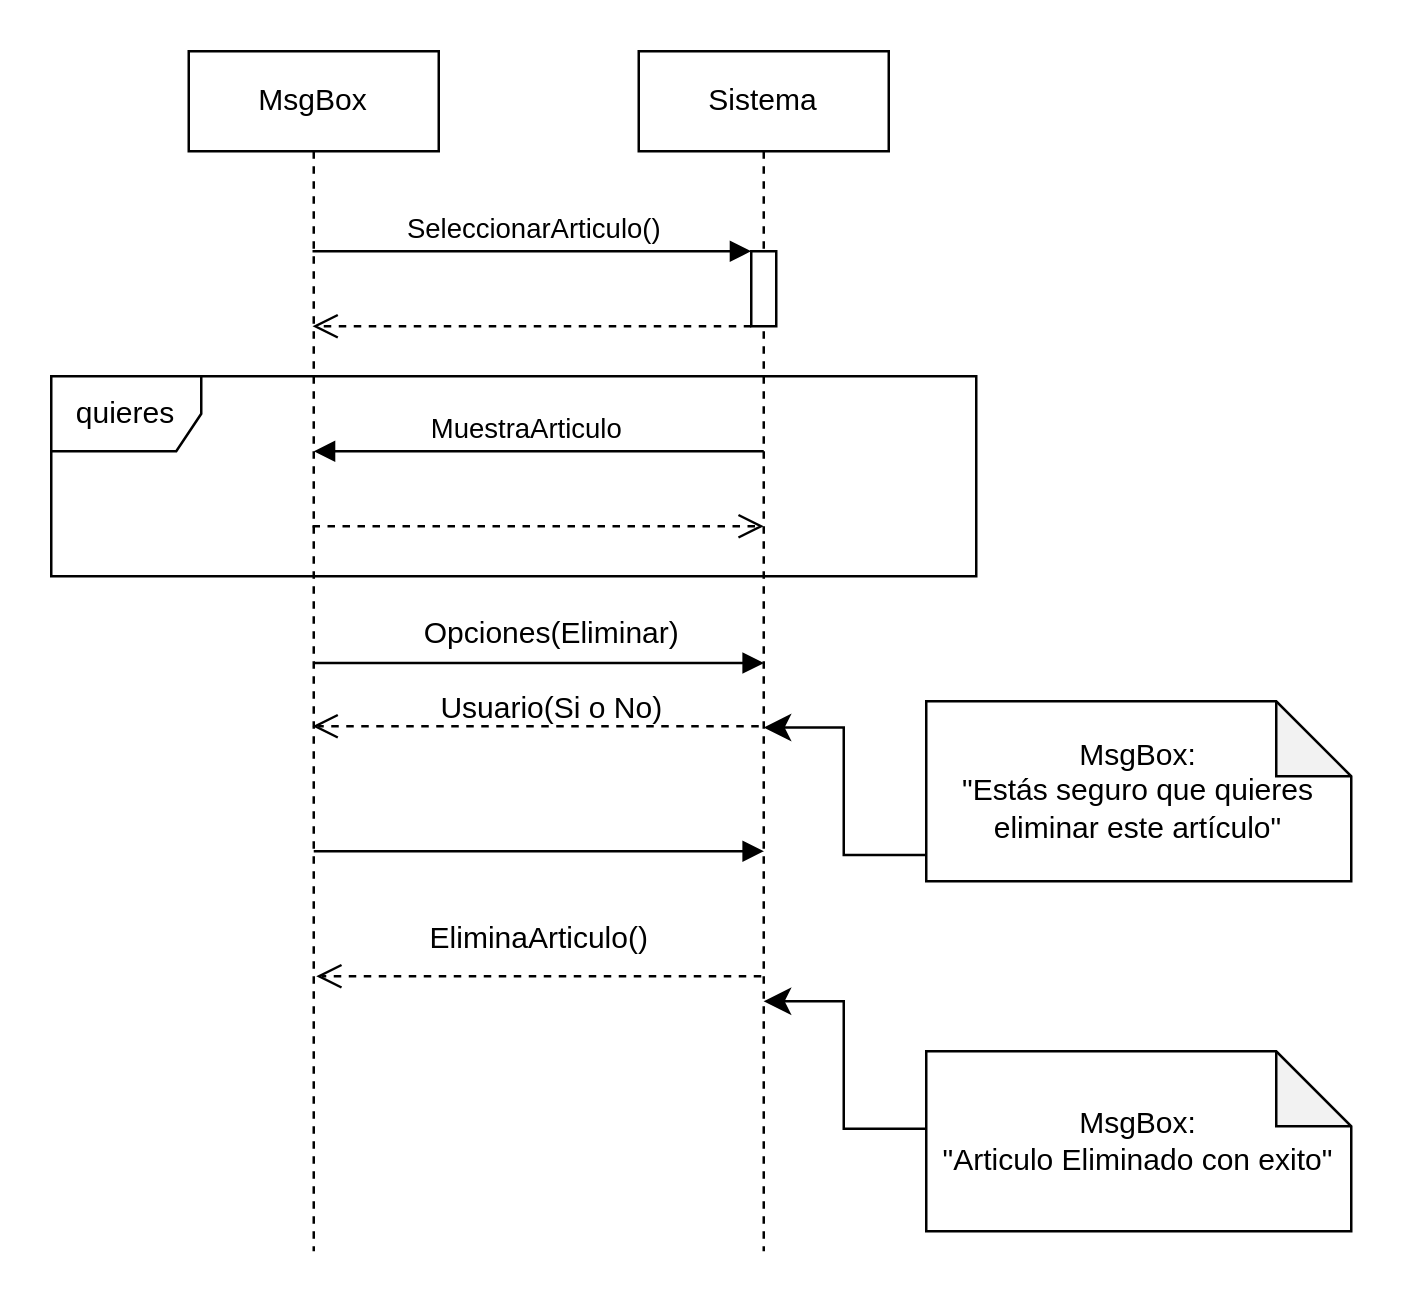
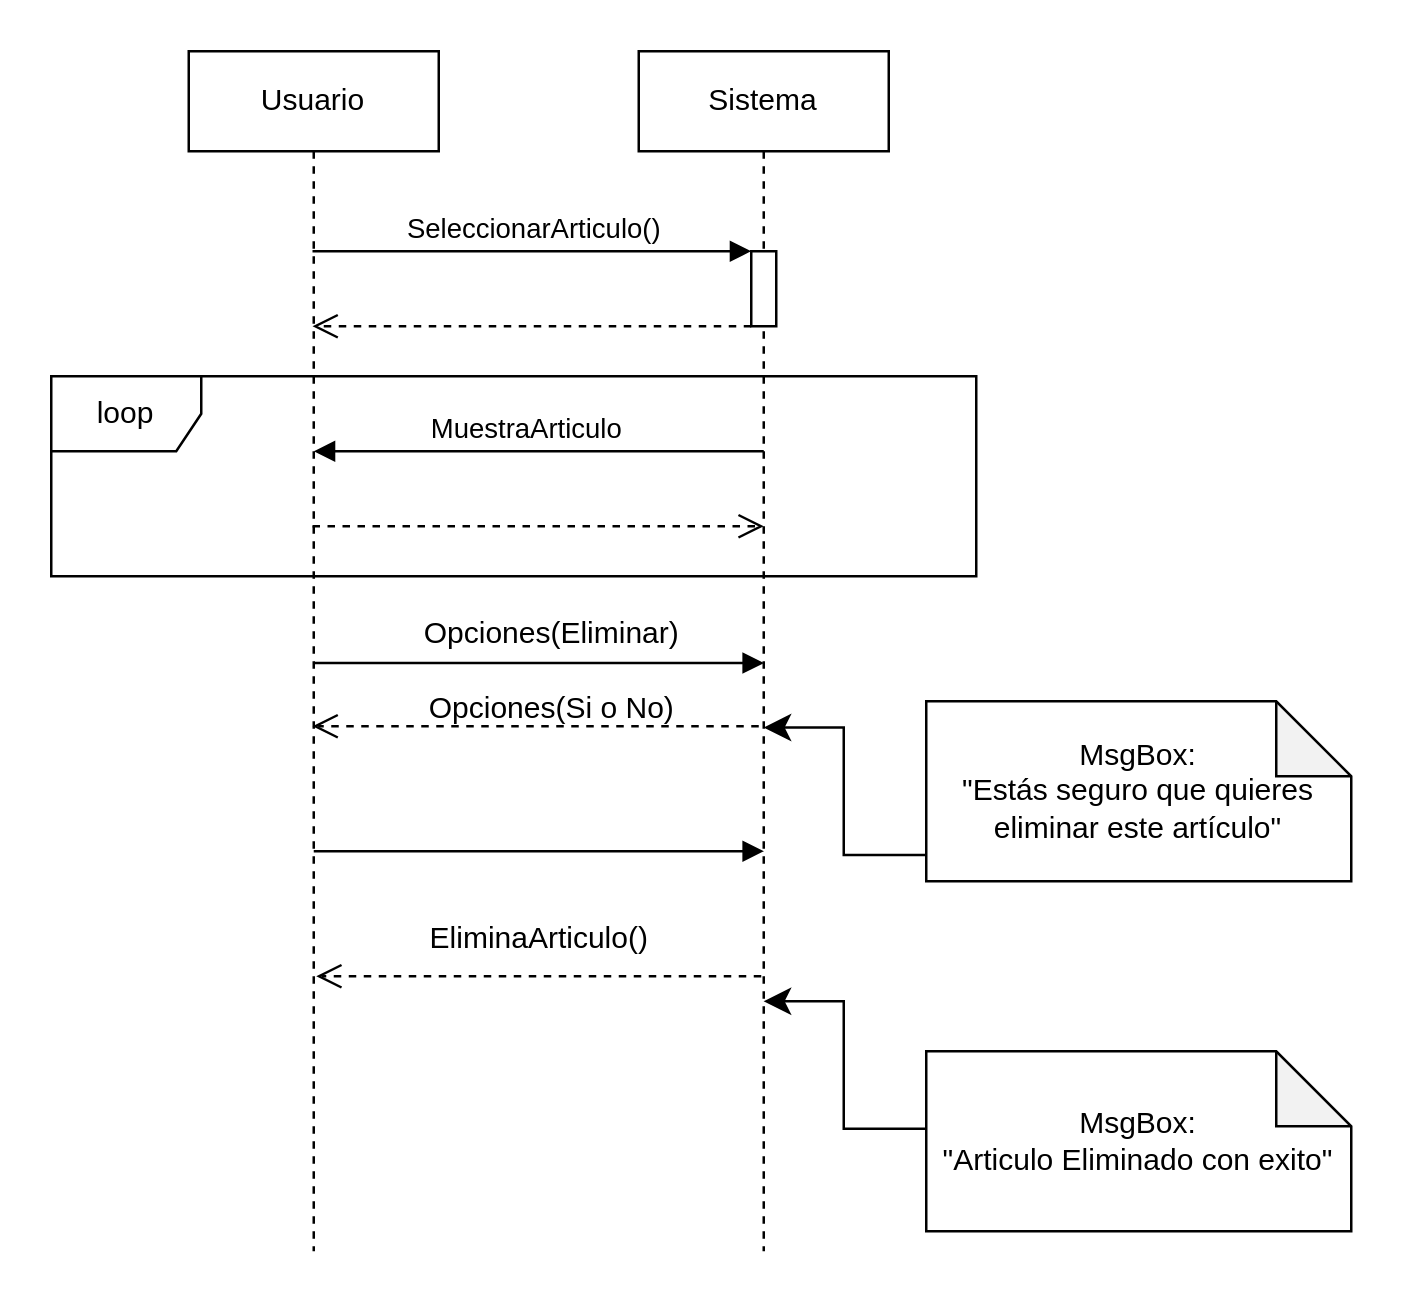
  <mxCell id="0" />
  <mxCell id="1" parent="0" />
- <mxCell id="2" value="MsgBox" style="shape=umlLifeline;perimeter=lifelinePerimeter;whiteSpace=wrap;html=1;container=0;dropTarget=0;collapsible=0;recursiveResize=0;outlineConnect=0;portConstraint=eastwest;newEdgeStyle={&quot;edgeStyle&quot;:&quot;elbowEdgeStyle&quot;,&quot;elbow&quot;:&quot;vertical&quot;,&quot;curved&quot;:0,&quot;rounded&quot;:0};" vertex="1" parent="1"><mxGeometry x="75" y="20" width="100" height="480" as="geometry" /></mxCell>
+ <mxCell id="2" value="Usuario" style="shape=umlLifeline;perimeter=lifelinePerimeter;whiteSpace=wrap;html=1;container=0;dropTarget=0;collapsible=0;recursiveResize=0;outlineConnect=0;portConstraint=eastwest;newEdgeStyle={&quot;edgeStyle&quot;:&quot;elbowEdgeStyle&quot;,&quot;elbow&quot;:&quot;vertical&quot;,&quot;curved&quot;:0,&quot;rounded&quot;:0};" vertex="1" parent="1"><mxGeometry x="75" y="20" width="100" height="480" as="geometry" /></mxCell>
  <mxCell id="3" value="Sistema" style="shape=umlLifeline;perimeter=lifelinePerimeter;whiteSpace=wrap;html=1;container=0;dropTarget=0;collapsible=0;recursiveResize=0;outlineConnect=0;portConstraint=eastwest;newEdgeStyle={&quot;edgeStyle&quot;:&quot;elbowEdgeStyle&quot;,&quot;elbow&quot;:&quot;vertical&quot;,&quot;curved&quot;:0,&quot;rounded&quot;:0};" vertex="1" parent="1"><mxGeometry x="255" y="20" width="100" height="480" as="geometry" /></mxCell>
  <mxCell id="4" value="&lt;span style=&quot;color: rgba(0, 0, 0, 0); font-family: monospace; font-size: 0px; text-align: start;&quot;&gt;%3CmxGraphModel%3E%3Croot%3E%3CmxCell%20id%3D%220%22%2F%3E%3CmxCell%20id%3D%221%22%20parent%3D%220%22%2F%3E%3CmxCell%20id%3D%222%22%20value%3D%22Sistema%22%20style%3D%22shape%3DumlLifeline%3Bperimeter%3DlifelinePerimeter%3BwhiteSpace%3Dwrap%3Bhtml%3D1%3Bcontainer%3D0%3BdropTarget%3D0%3Bcollapsible%3D0%3BrecursiveResize%3D0%3BoutlineConnect%3D0%3BportConstraint%3Deastwest%3BnewEdgeStyle%3D%7B%26quot%3BedgeStyle%26quot%3B%3A%26quot%3BelbowEdgeStyle%26quot%3B%2C%26quot%3Belbow%26quot%3B%3A%26quot%3Bvertical%26quot%3B%2C%26quot%3Bcurved%26quot%3B%3A0%2C%26quot%3Brounded%26quot%3B%3A0%7D%3B%22%20vertex%3D%221%22%20parent%3D%221%22%3E%3CmxGeometry%20x%3D%22465%22%20y%3D%2250%22%20width%3D%22100%22%20height%3D%22490%22%20as%3D%22geometry%22%2F%3E%3C%2FmxCell%3E%3CmxCell%20id%3D%223%22%20value%3D%22%22%20style%3D%22html%3D1%3Bpoints%3D%5B%5D%3Bperimeter%3DorthogonalPerimeter%3BoutlineConnect%3D0%3BtargetShapes%3DumlLifeline%3BportConstraint%3Deastwest%3BnewEdgeStyle%3D%7B%26quot%3BedgeStyle%26quot%3B%3A%26quot%3BelbowEdgeStyle%26quot%3B%2C%26quot%3Belbow%26quot%3B%3A%26quot%3Bvertical%26quot%3B%2C%26quot%3Bcurved%26quot%3B%3A0%2C%26quot%3Brounded%26quot%3B%3A0%7D%3B%22%20vertex%3D%221%22%20parent%3D%222%22%3E%3CmxGeometry%20x%3D%2245%22%20y%3D%2280%22%20width%3D%2210%22%20height%3D%22130%22%20as%3D%22geometry%22%2F%3E%3C%2FmxCell%3E%3C%2Froot%3E%3C%2FmxGraphModel%3E&lt;/span&gt;" style="html=1;points=[];perimeter=orthogonalPerimeter;outlineConnect=0;targetShapes=umlLifeline;portConstraint=eastwest;newEdgeStyle={&quot;edgeStyle&quot;:&quot;elbowEdgeStyle&quot;,&quot;elbow&quot;:&quot;vertical&quot;,&quot;curved&quot;:0,&quot;rounded&quot;:0};" vertex="1" parent="3"><mxGeometry x="45" y="80" width="10" height="30" as="geometry" /></mxCell>
  <mxCell id="5" value="SeleccionarArticulo()" style="html=1;verticalAlign=bottom;endArrow=block;edgeStyle=elbowEdgeStyle;elbow=vertical;curved=0;rounded=0;" edge="1" parent="1" source="2" target="4"><mxGeometry relative="1" as="geometry"><mxPoint x="10" y="100" as="sourcePoint" /><Array as="points"><mxPoint x="215" y="100" /></Array></mxGeometry></mxCell>
  <mxCell id="6" value="" style="html=1;verticalAlign=bottom;endArrow=open;dashed=1;endSize=8;edgeStyle=elbowEdgeStyle;elbow=vertical;curved=0;rounded=0;" edge="1" parent="1" target="2"><mxGeometry relative="1" as="geometry"><mxPoint x="130" y="130" as="targetPoint" /><Array as="points"><mxPoint x="225" y="130" /></Array><mxPoint x="300" y="130" as="sourcePoint" /></mxGeometry></mxCell>
- <mxCell id="7" value="quieres" style="shape=umlFrame;whiteSpace=wrap;html=1;pointerEvents=0;" vertex="1" parent="1"><mxGeometry x="20" y="150" width="370" height="80" as="geometry" /></mxCell>
+ <mxCell id="7" value="loop" style="shape=umlFrame;whiteSpace=wrap;html=1;pointerEvents=0;" vertex="1" parent="1"><mxGeometry x="20" y="150" width="370" height="80" as="geometry" /></mxCell>
  <mxCell id="8" value="MuestraArticulo" style="html=1;verticalAlign=bottom;endArrow=block;edgeStyle=elbowEdgeStyle;elbow=vertical;curved=0;rounded=0;" edge="1" parent="1"><mxGeometry x="0.517" relative="1" as="geometry"><mxPoint x="133" y="180" as="sourcePoint" /><Array as="points"><mxPoint x="305" y="180" /></Array><mxPoint x="125" y="180" as="targetPoint" /><mxPoint as="offset" /></mxGeometry></mxCell>
  <mxCell id="9" value="" style="html=1;verticalAlign=bottom;endArrow=open;dashed=1;endSize=8;edgeStyle=elbowEdgeStyle;elbow=vertical;curved=0;rounded=0;" edge="1" parent="1" source="2"><mxGeometry relative="1" as="geometry"><mxPoint x="305" y="210" as="targetPoint" /><Array as="points"><mxPoint x="220" y="210" /></Array><mxPoint x="295" y="210" as="sourcePoint" /></mxGeometry></mxCell>
  <mxCell id="10" value="" style="html=1;verticalAlign=bottom;endArrow=block;edgeStyle=elbowEdgeStyle;elbow=vertical;curved=0;rounded=0;" edge="1" parent="1"><mxGeometry relative="1" as="geometry"><mxPoint x="124.999" y="264.71" as="sourcePoint" /><Array as="points"><mxPoint x="220.07" y="264.71" /></Array><mxPoint x="305.07" y="264.71" as="targetPoint" /></mxGeometry></mxCell>
  <mxCell id="11" value="Opciones(Eliminar)" style="text;html=1;align=center;verticalAlign=middle;resizable=0;points=[];autosize=1;strokeColor=none;fillColor=none;" vertex="1" parent="1"><mxGeometry x="155" y="238" width="130" height="30" as="geometry" /></mxCell>
  <mxCell id="12" value="" style="html=1;verticalAlign=bottom;endArrow=open;dashed=1;endSize=8;edgeStyle=elbowEdgeStyle;elbow=vertical;curved=0;rounded=0;" edge="1" parent="1" target="2"><mxGeometry relative="1" as="geometry"><mxPoint x="128" y="290" as="targetPoint" /><Array as="points"><mxPoint x="228" y="290" /></Array><mxPoint x="303" y="290" as="sourcePoint" /></mxGeometry></mxCell>
  <mxCell id="13" value="MsgBox:&lt;div&gt;&quot;Estás seguro que quieres eliminar este artículo&quot;&lt;/div&gt;" style="shape=note;whiteSpace=wrap;html=1;backgroundOutline=1;darkOpacity=0.05;" vertex="1" parent="1"><mxGeometry x="370" y="280" width="170" height="72" as="geometry" /></mxCell>
  <mxCell id="14" value="" style="edgeStyle=elbowEdgeStyle;elbow=horizontal;endArrow=classic;html=1;curved=0;rounded=0;endSize=8;startSize=8;exitX=0;exitY=0.5;exitDx=0;exitDy=0;exitPerimeter=0;" edge="1" parent="1"><mxGeometry width="50" height="50" relative="1" as="geometry"><mxPoint x="370" y="341.5" as="sourcePoint" /><mxPoint x="304.929" y="290.5" as="targetPoint" /></mxGeometry></mxCell>
- <mxCell id="15" value="Usuario(Si o No)" style="text;html=1;align=center;verticalAlign=middle;resizable=0;points=[];autosize=1;strokeColor=none;fillColor=none;" vertex="1" parent="1"><mxGeometry x="160" y="268" width="120" height="30" as="geometry" /></mxCell>
+ <mxCell id="15" value="Opciones(Si o No)" style="text;html=1;align=center;verticalAlign=middle;resizable=0;points=[];autosize=1;strokeColor=none;fillColor=none;" vertex="1" parent="1"><mxGeometry x="160" y="268" width="120" height="30" as="geometry" /></mxCell>
  <mxCell id="16" value="" style="html=1;verticalAlign=bottom;endArrow=block;edgeStyle=elbowEdgeStyle;elbow=vertical;curved=0;rounded=0;" edge="1" parent="1"><mxGeometry relative="1" as="geometry"><mxPoint x="124.999" y="340" as="sourcePoint" /><Array as="points"><mxPoint x="220.07" y="340" /></Array><mxPoint x="305.07" y="340" as="targetPoint" /></mxGeometry></mxCell>
  <mxCell id="17" value="" style="html=1;verticalAlign=bottom;endArrow=open;dashed=1;endSize=8;edgeStyle=elbowEdgeStyle;elbow=vertical;curved=0;rounded=0;" edge="1" parent="1"><mxGeometry relative="1" as="geometry"><mxPoint x="126" y="390" as="targetPoint" /><Array as="points"><mxPoint x="229" y="390" /></Array><mxPoint x="304" y="390" as="sourcePoint" /></mxGeometry></mxCell>
  <mxCell id="18" value="EliminaArticulo()" style="text;html=1;align=center;verticalAlign=middle;resizable=0;points=[];autosize=1;strokeColor=none;fillColor=none;" vertex="1" parent="1"><mxGeometry x="160" y="360" width="110" height="30" as="geometry" /></mxCell>
  <mxCell id="19" value="MsgBox:&lt;div&gt;&quot;Articulo Eliminado con exito&quot;&lt;/div&gt;" style="shape=note;whiteSpace=wrap;html=1;backgroundOutline=1;darkOpacity=0.05;" vertex="1" parent="1"><mxGeometry x="370" y="420" width="170" height="72" as="geometry" /></mxCell>
  <mxCell id="20" value="" style="edgeStyle=elbowEdgeStyle;elbow=horizontal;endArrow=classic;html=1;curved=0;rounded=0;endSize=8;startSize=8;exitX=0;exitY=0.5;exitDx=0;exitDy=0;exitPerimeter=0;" edge="1" parent="1"><mxGeometry width="50" height="50" relative="1" as="geometry"><mxPoint x="370" y="451" as="sourcePoint" /><mxPoint x="304.929" y="400" as="targetPoint" /></mxGeometry></mxCell>
